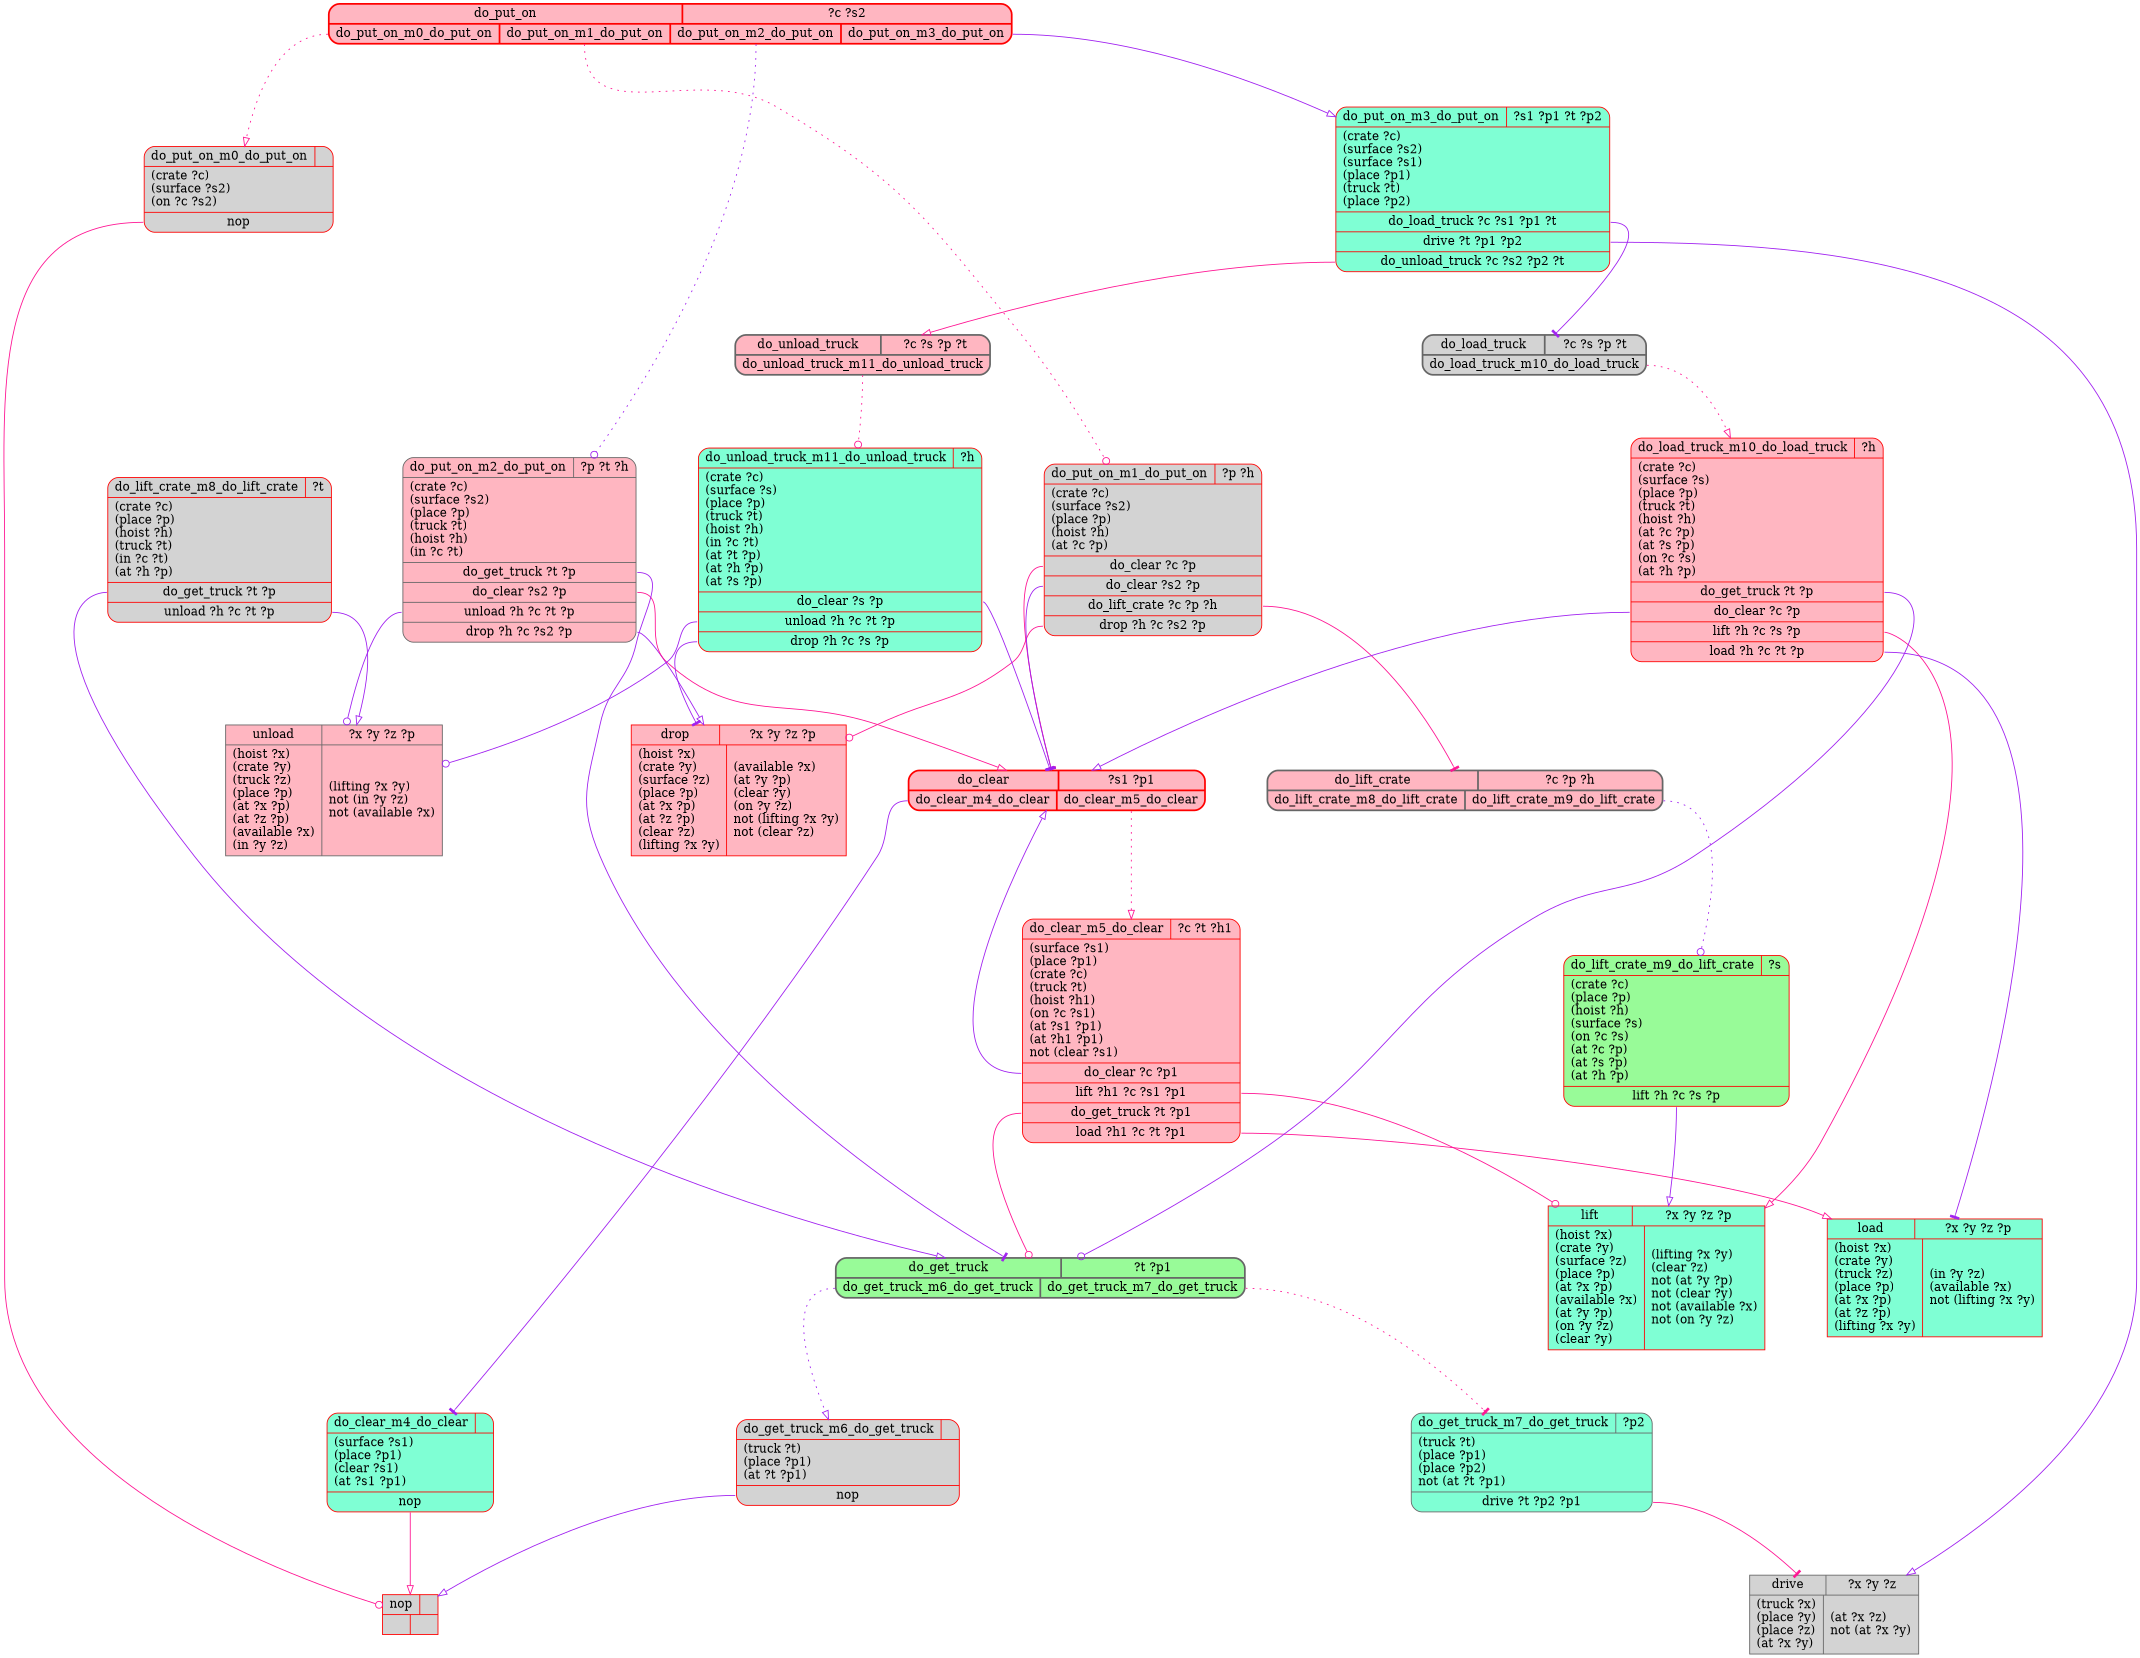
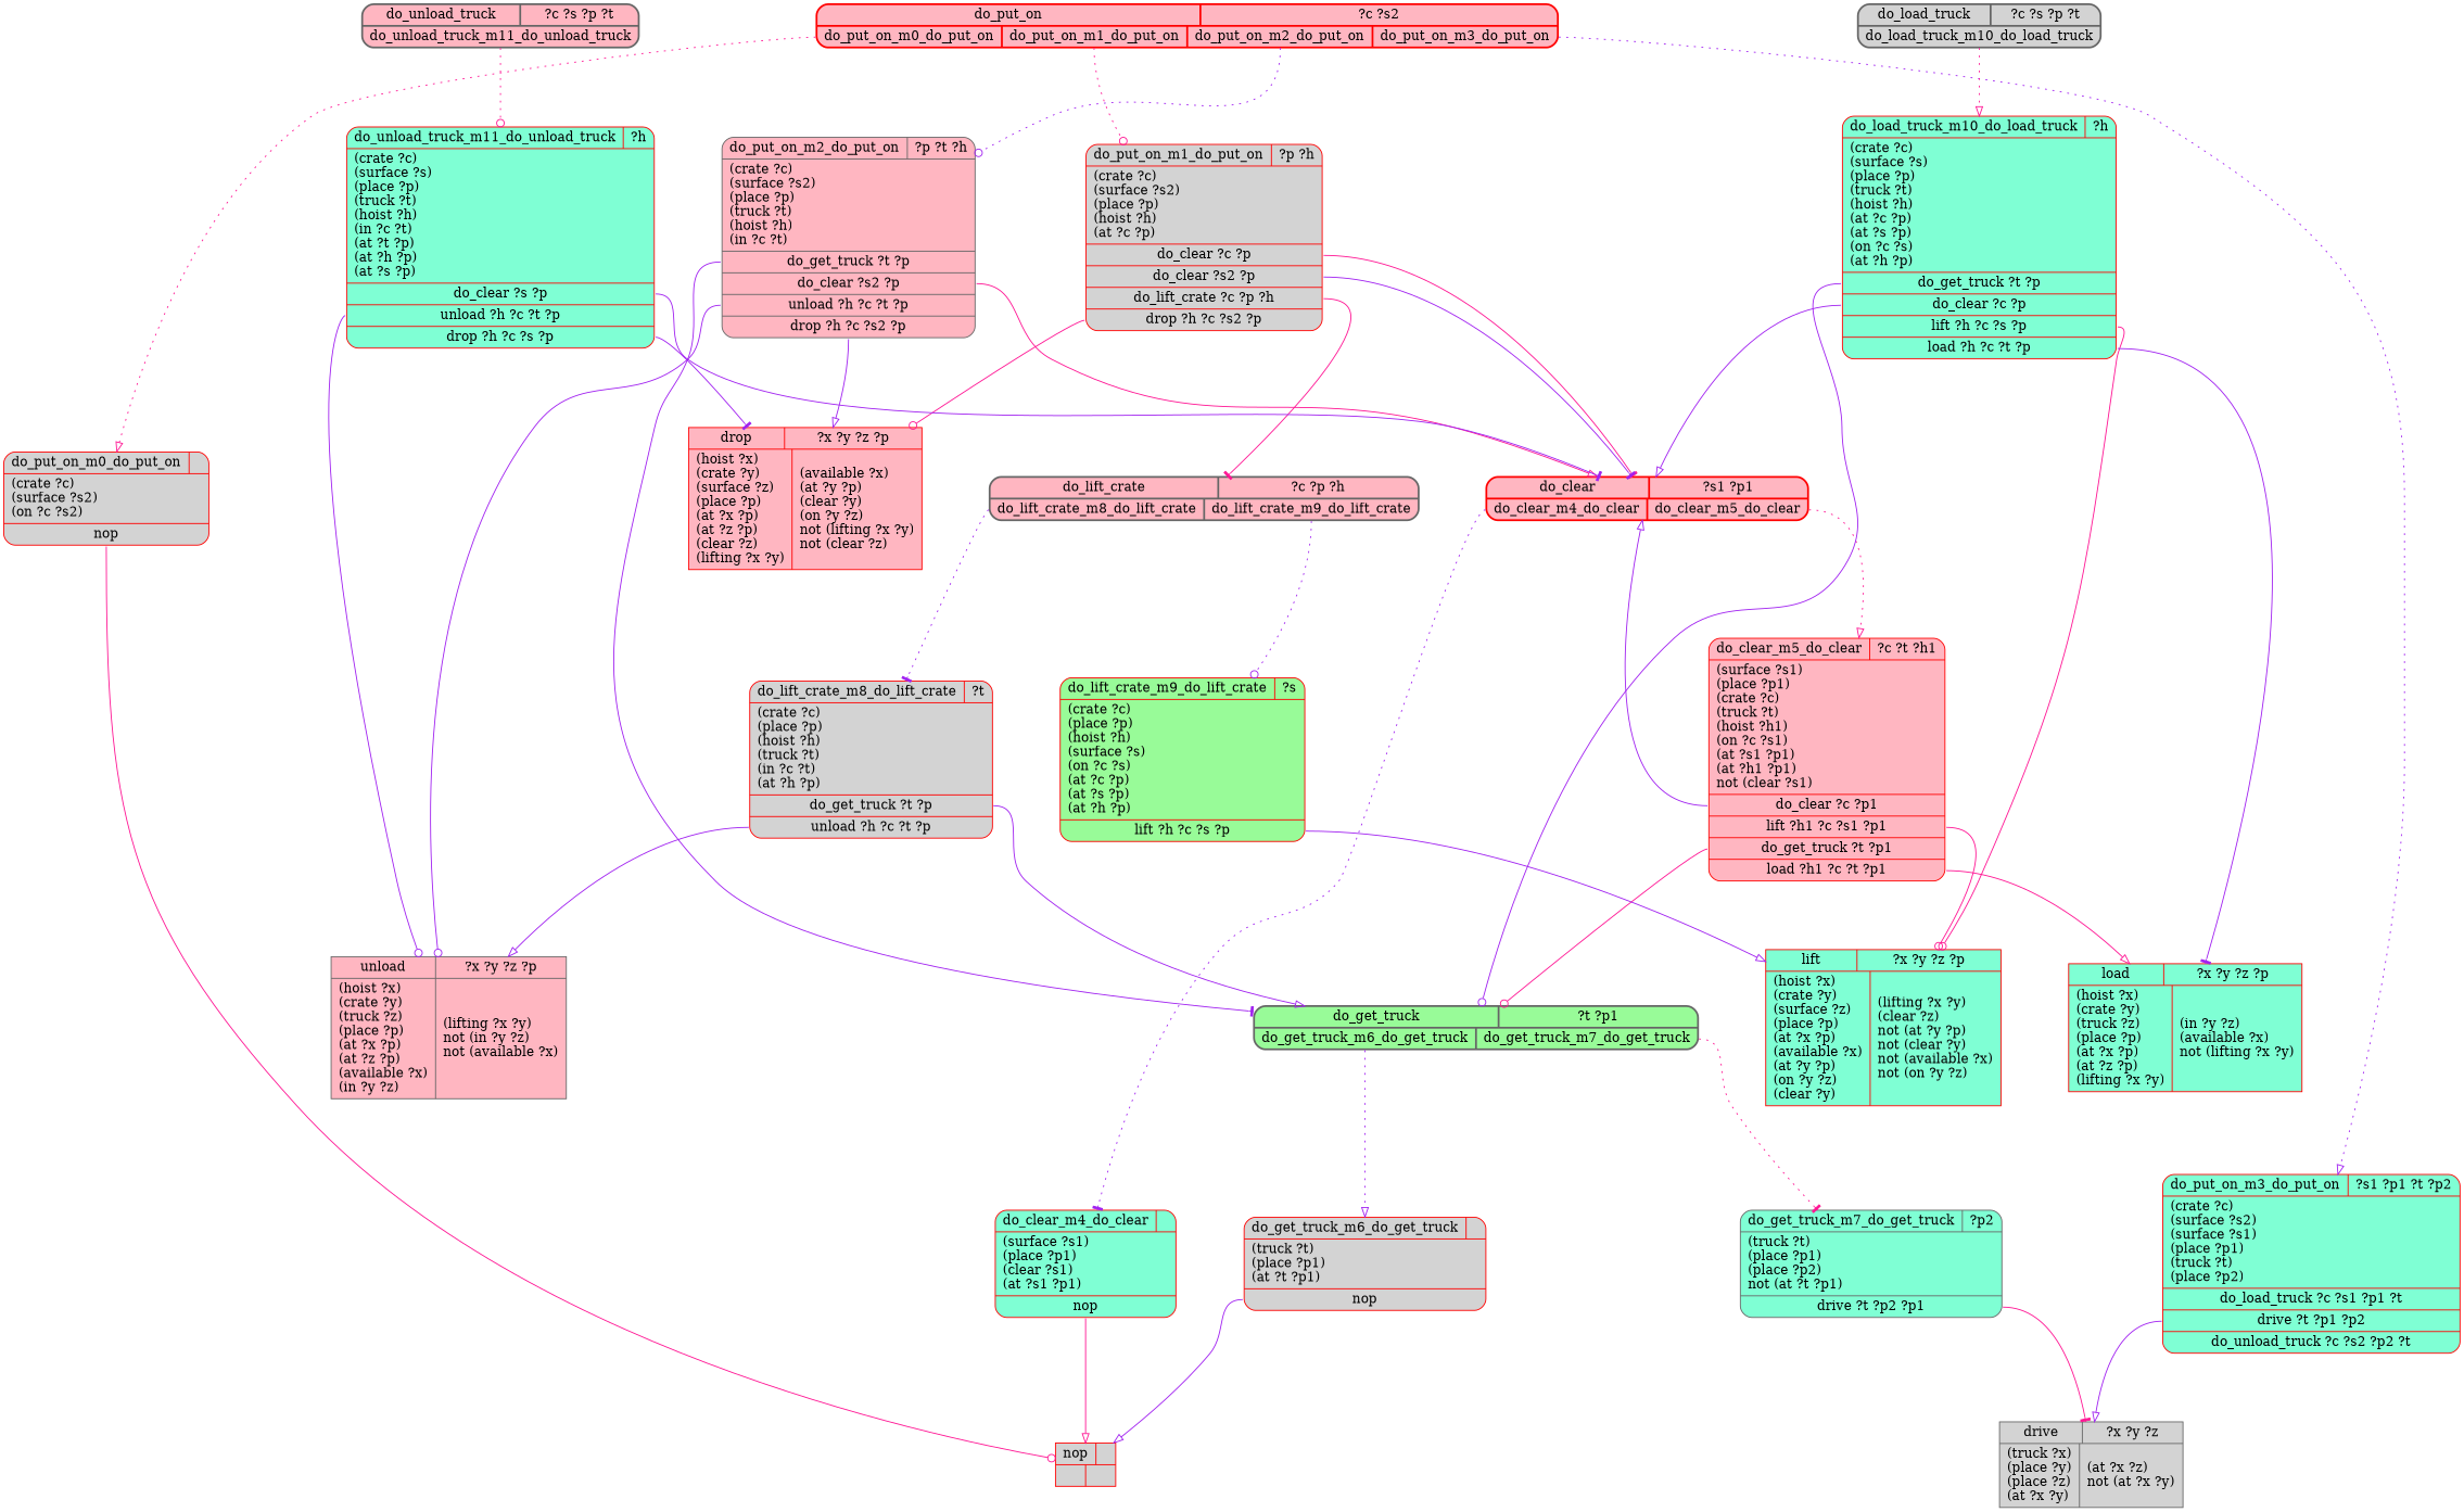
  digraph {
    nodesep=1
    ranksep=1
    node [color=red fillcolor=lightpink shape=Mrecord style=filled]
    edge [arrowhead=onormal color=purple tailport=0]
    drive [color=gray40 fillcolor=lightgrey label="{{\N|?x ?y ?z}|{(truck ?x)\l(place ?y)\l(place ?z)\l(at ?x ?y)\l|(at ?x ?z)\lnot (at ?x ?y)\l}}" shape=record]
    lift [fillcolor=aquamarine label="{{\N|?x ?y ?z ?p}|{(hoist ?x)\l(crate ?y)\l(surface ?z)\l(place ?p)\l(at ?x ?p)\l(available ?x)\l(at ?y ?p)\l(on ?y ?z)\l(clear ?y)\l|(lifting ?x ?y)\l(clear ?z)\lnot (at ?y ?p)\lnot (clear ?y)\lnot (available ?x)\lnot (on ?y ?z)\l}}" shape=record]
    drop [label="{{\N|?x ?y ?z ?p}|{(hoist ?x)\l(crate ?y)\l(surface ?z)\l(place ?p)\l(at ?x ?p)\l(at ?z ?p)\l(clear ?z)\l(lifting ?x ?y)\l|(available ?x)\l(at ?y ?p)\l(clear ?y)\l(on ?y ?z)\lnot (lifting ?x ?y)\lnot (clear ?z)\l}}" shape=record]
    load [fillcolor=aquamarine label="{{\N|?x ?y ?z ?p}|{(hoist ?x)\l(crate ?y)\l(truck ?z)\l(place ?p)\l(at ?x ?p)\l(at ?z ?p)\l(lifting ?x ?y)\l|(in ?y ?z)\l(available ?x)\lnot (lifting ?x ?y)\l}}" shape=record]
    unload [color=gray40 label="{{\N|?x ?y ?z ?p}|{(hoist ?x)\l(crate ?y)\l(truck ?z)\l(place ?p)\l(at ?x ?p)\l(at ?z ?p)\l(available ?x)\l(in ?y ?z)\l|(lifting ?x ?y)\lnot (in ?y ?z)\lnot (available ?x)\l}}" shape=record]
    nop [fillcolor=lightgrey label="{{\N|}|{|}}" shape=record]
    do_put_on [label="{{\N|?c ?s2}|{<0>do_put_on_m0_do_put_on|<1>do_put_on_m1_do_put_on|<2>do_put_on_m2_do_put_on|<3>do_put_on_m3_do_put_on}}" style="bold,filled"]
    do_put_on_m0_do_put_on [fillcolor=lightgrey label="{{\N|}|(crate ?c)\l(surface ?s2)\l(on ?c ?s2)\l|<0>nop}"]
    do_put_on_m1_do_put_on [fillcolor=lightgrey label="{{\N|?p ?h}|(crate ?c)\l(surface ?s2)\l(place ?p)\l(hoist ?h)\l(at ?c ?p)\l|<0>do_clear ?c ?p|<1>do_clear ?s2 ?p|<2>do_lift_crate ?c ?p ?h|<3>drop ?h ?c ?s2 ?p}"]
    do_put_on_m2_do_put_on [color=gray40 label="{{\N|?p ?t ?h}|(crate ?c)\l(surface ?s2)\l(place ?p)\l(truck ?t)\l(hoist ?h)\l(in ?c ?t)\l|<0>do_get_truck ?t ?p|<1>do_clear ?s2 ?p|<2>unload ?h ?c ?t ?p|<3>drop ?h ?c ?s2 ?p}"]
    do_put_on_m3_do_put_on [fillcolor=aquamarine label="{{\N|?s1 ?p1 ?t ?p2}|(crate ?c)\l(surface ?s2)\l(surface ?s1)\l(place ?p1)\l(truck ?t)\l(place ?p2)\l|<0>do_load_truck ?c ?s1 ?p1 ?t|<1>drive ?t ?p1 ?p2|<2>do_unload_truck ?c ?s2 ?p2 ?t}"]
    do_clear [label="{{\N|?s1 ?p1}|{<0>do_clear_m4_do_clear|<1>do_clear_m5_do_clear}}" style="bold,filled"]
    do_lift_crate [color=gray40 label="{{\N|?c ?p ?h}|{<0>do_lift_crate_m8_do_lift_crate|<1>do_lift_crate_m9_do_lift_crate}}" style="bold,filled"]
    do_get_truck [color=gray40 fillcolor=palegreen label="{{\N|?t ?p1}|{<0>do_get_truck_m6_do_get_truck|<1>do_get_truck_m7_do_get_truck}}" style="bold,filled"]
    do_load_truck [color=gray40 fillcolor=lightgrey label="{{\N|?c ?s ?p ?t}|{<0>do_load_truck_m10_do_load_truck}}" style="bold,filled"]
    do_unload_truck [color=gray40 label="{{\N|?c ?s ?p ?t}|{<0>do_unload_truck_m11_do_unload_truck}}" style="bold,filled"]
    do_clear_m4_do_clear [fillcolor=aquamarine label="{{\N|}|(surface ?s1)\l(place ?p1)\l(clear ?s1)\l(at ?s1 ?p1)\l|<0>nop}"]
    do_clear_m5_do_clear [label="{{\N|?c ?t ?h1}|(surface ?s1)\l(place ?p1)\l(crate ?c)\l(truck ?t)\l(hoist ?h1)\l(on ?c ?s1)\l(at ?s1 ?p1)\l(at ?h1 ?p1)\lnot (clear ?s1)\l|<0>do_clear ?c ?p1|<1>lift ?h1 ?c ?s1 ?p1|<2>do_get_truck ?t ?p1|<3>load ?h1 ?c ?t ?p1}"]
    do_lift_crate_m8_do_lift_crate [fillcolor=lightgrey label="{{\N|?t}|(crate ?c)\l(place ?p)\l(hoist ?h)\l(truck ?t)\l(in ?c ?t)\l(at ?h ?p)\l|<0>do_get_truck ?t ?p|<1>unload ?h ?c ?t ?p}"]
    do_lift_crate_m9_do_lift_crate [fillcolor=palegreen label="{{\N|?s}|(crate ?c)\l(place ?p)\l(hoist ?h)\l(surface ?s)\l(on ?c ?s)\l(at ?c ?p)\l(at ?s ?p)\l(at ?h ?p)\l|<0>lift ?h ?c ?s ?p}"]
    do_get_truck_m6_do_get_truck [fillcolor=lightgrey label="{{\N|}|(truck ?t)\l(place ?p1)\l(at ?t ?p1)\l|<0>nop}"]
    do_get_truck_m7_do_get_truck [color=gray40 fillcolor=aquamarine label="{{\N|?p2}|(truck ?t)\l(place ?p1)\l(place ?p2)\lnot (at ?t ?p1)\l|<0>drive ?t ?p2 ?p1}"]
-   do_load_truck_m10_do_load_truck [label="{{\N|?h}|(crate ?c)\l(surface ?s)\l(place ?p)\l(truck ?t)\l(hoist ?h)\l(at ?c ?p)\l(at ?s ?p)\l(on ?c ?s)\l(at ?h ?p)\l|<0>do_get_truck ?t ?p|<1>do_clear ?c ?p|<2>lift ?h ?c ?s ?p|<3>load ?h ?c ?t ?p}"]
+   do_load_truck_m10_do_load_truck [fillcolor=aquamarine label="{{\N|?h}|(crate ?c)\l(surface ?s)\l(place ?p)\l(truck ?t)\l(hoist ?h)\l(at ?c ?p)\l(at ?s ?p)\l(on ?c ?s)\l(at ?h ?p)\l|<0>do_get_truck ?t ?p|<1>do_clear ?c ?p|<2>lift ?h ?c ?s ?p|<3>load ?h ?c ?t ?p}"]
    do_unload_truck_m11_do_unload_truck [fillcolor=aquamarine label="{{\N|?h}|(crate ?c)\l(surface ?s)\l(place ?p)\l(truck ?t)\l(hoist ?h)\l(in ?c ?t)\l(at ?t ?p)\l(at ?h ?p)\l(at ?s ?p)\l|<0>do_clear ?s ?p|<1>unload ?h ?c ?t ?p|<2>drop ?h ?c ?s ?p}"]
    do_put_on -> do_put_on_m0_do_put_on [color=deeppink style=dotted]
    do_put_on -> do_put_on_m1_do_put_on [arrowhead=odot color=deeppink style=dotted tailport=1]
    do_put_on -> do_put_on_m2_do_put_on [arrowhead=odot style=dotted tailport=2]
-   do_put_on -> do_put_on_m3_do_put_on [style=solid tailport=3]
+   do_put_on -> do_put_on_m3_do_put_on [style=dotted tailport=3]
    do_put_on_m0_do_put_on -> nop [arrowhead=odot color=deeppink]
    do_put_on_m1_do_put_on -> drop [arrowhead=odot color=deeppink tailport=3]
    do_put_on_m1_do_put_on -> do_clear [arrowhead=tee color=deeppink]
    do_put_on_m1_do_put_on -> do_clear [arrowhead=tee tailport=1]
    do_put_on_m1_do_put_on -> do_lift_crate [arrowhead=tee color=deeppink tailport=2]
    do_put_on_m2_do_put_on -> drop [tailport=3]
    do_put_on_m2_do_put_on -> unload [arrowhead=odot tailport=2]
    do_put_on_m2_do_put_on -> do_clear [color=deeppink tailport=1]
    do_put_on_m2_do_put_on -> do_get_truck [arrowhead=tee]
    do_put_on_m3_do_put_on -> drive [tailport=1]
-   do_put_on_m3_do_put_on -> do_load_truck [arrowhead=tee]
-   do_put_on_m3_do_put_on -> do_unload_truck [color=deeppink tailport=2]
-   do_clear -> do_clear_m4_do_clear [arrowhead=tee style=solid]
+   do_clear -> do_clear_m4_do_clear [arrowhead=tee style=dotted]
    do_clear -> do_clear_m5_do_clear [color=deeppink style=dotted tailport=1]
+   do_lift_crate -> do_lift_crate_m8_do_lift_crate [arrowhead=tee style=dotted]
    do_lift_crate -> do_lift_crate_m9_do_lift_crate [arrowhead=odot style=dotted tailport=1]
    do_get_truck -> do_get_truck_m6_do_get_truck [style=dotted]
    do_get_truck -> do_get_truck_m7_do_get_truck [arrowhead=tee color=deeppink style=dotted tailport=1]
    do_load_truck -> do_load_truck_m10_do_load_truck [color=deeppink style=dotted]
    do_unload_truck -> do_unload_truck_m11_do_unload_truck [arrowhead=odot color=deeppink style=dotted]
    do_clear_m4_do_clear -> nop [color=deeppink]
    do_clear_m5_do_clear -> lift [arrowhead=odot color=deeppink tailport=1]
    do_clear_m5_do_clear -> load [color=deeppink tailport=3]
    do_clear_m5_do_clear -> do_clear
    do_clear_m5_do_clear -> do_get_truck [arrowhead=odot color=deeppink tailport=2]
    do_lift_crate_m8_do_lift_crate -> unload [tailport=1]
    do_lift_crate_m8_do_lift_crate -> do_get_truck
    do_lift_crate_m9_do_lift_crate -> lift
    do_get_truck_m6_do_get_truck -> nop
    do_get_truck_m7_do_get_truck -> drive [arrowhead=tee color=deeppink]
-   do_load_truck_m10_do_load_truck -> lift [color=deeppink tailport=2]
+   do_load_truck_m10_do_load_truck -> lift [arrowhead=odot color=deeppink tailport=2]
    do_load_truck_m10_do_load_truck -> load [arrowhead=tee tailport=3]
    do_load_truck_m10_do_load_truck -> do_clear [tailport=1]
    do_load_truck_m10_do_load_truck -> do_get_truck [arrowhead=odot]
    do_unload_truck_m11_do_unload_truck -> drop [arrowhead=tee tailport=2]
    do_unload_truck_m11_do_unload_truck -> unload [arrowhead=odot tailport=1]
    do_unload_truck_m11_do_unload_truck -> do_clear [arrowhead=tee]
  }
